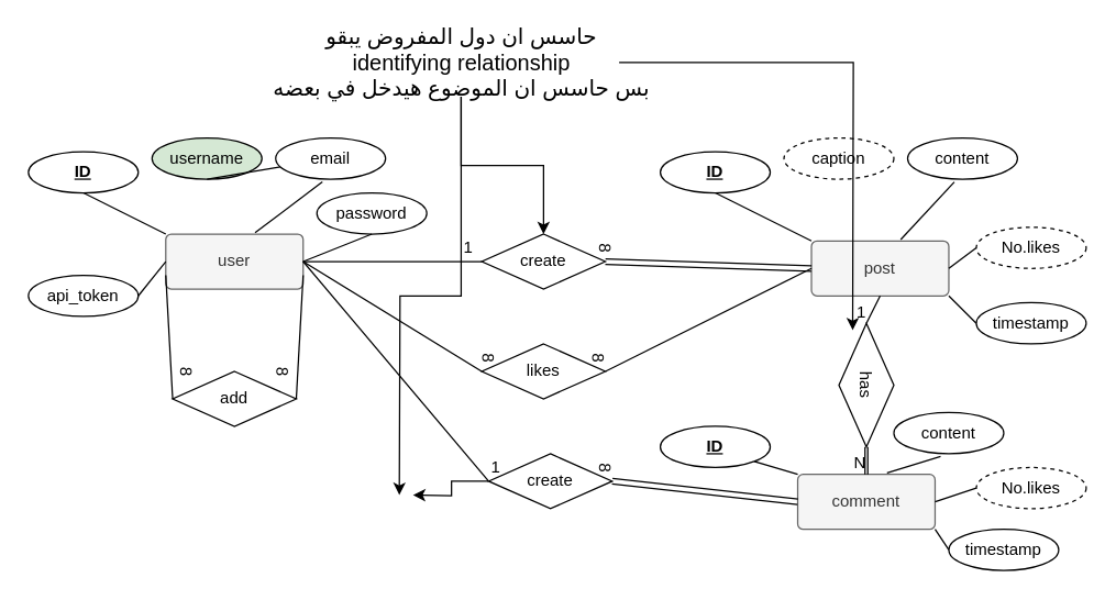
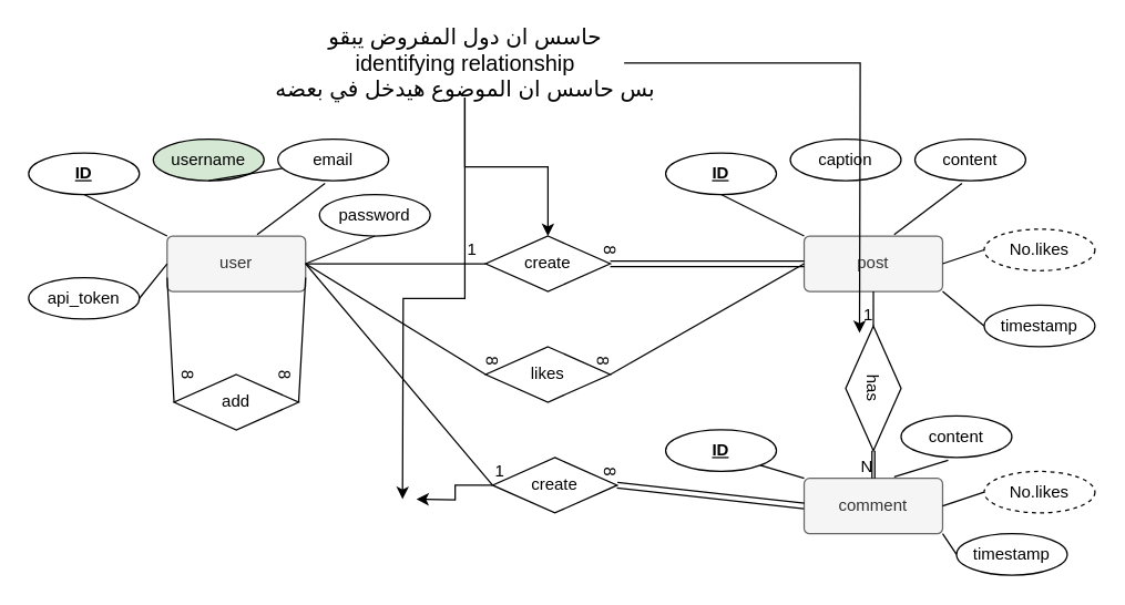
  <mxCell id="0" />
  <mxCell id="1" parent="0" />
  <mxCell id="2" value="user" style="rounded=1;arcSize=10;whiteSpace=wrap;html=1;align=center;fillColor=#f5f5f5;fontColor=#333333;strokeColor=#666666;" parent="1" vertex="1"><mxGeometry x="120" y="170" width="100" height="40" as="geometry" /></mxCell>
  <mxCell id="3" value="&lt;u&gt;&lt;b&gt;ID&lt;/b&gt;&lt;/u&gt;" style="ellipse;whiteSpace=wrap;html=1;align=center;" parent="1" vertex="1"><mxGeometry x="20" y="110" width="80" height="30" as="geometry" /></mxCell>
  <mxCell id="4" value="password" style="ellipse;whiteSpace=wrap;html=1;align=center;" parent="1" vertex="1"><mxGeometry x="230" y="140" width="80" height="30" as="geometry" /></mxCell>
  <mxCell id="5" value="email" style="ellipse;whiteSpace=wrap;html=1;align=center;" parent="1" vertex="1"><mxGeometry x="200" y="100" width="80" height="30" as="geometry" /></mxCell>
  <mxCell id="6" value="username" style="ellipse;whiteSpace=wrap;html=1;align=center;fillColor=#d5e8d4;" parent="1" vertex="1"><mxGeometry x="110" y="100" width="80" height="30" as="geometry" /></mxCell>
  <mxCell id="7" value="" style="endArrow=none;html=1;rounded=0;exitX=0.5;exitY=1;exitDx=0;exitDy=0;entryX=0;entryY=0;entryDx=0;entryDy=0;" parent="1" source="3" target="2" edge="1"><mxGeometry relative="1" as="geometry"><mxPoint x="190" y="210" as="sourcePoint" /><mxPoint x="350" y="210" as="targetPoint" /></mxGeometry></mxCell>
  <mxCell id="8" value="" style="endArrow=none;html=1;rounded=0;exitX=0.5;exitY=1;exitDx=0;exitDy=0;" parent="1" source="6" target="5" edge="1"><mxGeometry relative="1" as="geometry"><mxPoint x="170" y="240" as="sourcePoint" /><mxPoint x="330" y="240" as="targetPoint" /></mxGeometry></mxCell>
  <mxCell id="9" value="" style="endArrow=none;html=1;rounded=0;entryX=0.425;entryY=1.067;entryDx=0;entryDy=0;entryPerimeter=0;exitX=0.65;exitY=-0.025;exitDx=0;exitDy=0;exitPerimeter=0;" parent="1" source="2" target="5" edge="1"><mxGeometry relative="1" as="geometry"><mxPoint x="170" y="110" as="sourcePoint" /><mxPoint x="350" y="210" as="targetPoint" /></mxGeometry></mxCell>
  <mxCell id="10" value="" style="endArrow=none;html=1;rounded=0;exitX=1;exitY=0.5;exitDx=0;exitDy=0;entryX=0.5;entryY=1;entryDx=0;entryDy=0;" parent="1" source="2" target="4" edge="1"><mxGeometry relative="1" as="geometry"><mxPoint x="190" y="210" as="sourcePoint" /><mxPoint x="350" y="210" as="targetPoint" /></mxGeometry></mxCell>
  <mxCell id="11" value="api_token" style="ellipse;whiteSpace=wrap;html=1;align=center;" parent="1" vertex="1"><mxGeometry x="20" y="200" width="80" height="30" as="geometry" /></mxCell>
  <mxCell id="12" value="" style="endArrow=none;html=1;rounded=0;exitX=1;exitY=0.5;exitDx=0;exitDy=0;entryX=0;entryY=0.5;entryDx=0;entryDy=0;" parent="1" source="11" target="2" edge="1"><mxGeometry relative="1" as="geometry"><mxPoint x="190" y="190" as="sourcePoint" /><mxPoint x="350" y="190" as="targetPoint" /></mxGeometry></mxCell>
- <mxCell id="13" value="post" style="rounded=1;arcSize=10;whiteSpace=wrap;html=1;align=center;fillColor=#f5f5f5;fontColor=#333333;strokeColor=#666666;" parent="1" vertex="1"><mxGeometry x="590" y="175" width="100" height="40" as="geometry" /></mxCell>
+ <mxCell id="13" value="post" style="rounded=1;arcSize=10;whiteSpace=wrap;html=1;align=center;fillColor=#f5f5f5;fontColor=#333333;strokeColor=#666666;" parent="1" vertex="1"><mxGeometry x="580" y="170" width="100" height="40" as="geometry" /></mxCell>
  <mxCell id="14" value="&lt;u&gt;&lt;b&gt;ID&lt;/b&gt;&lt;/u&gt;" style="ellipse;whiteSpace=wrap;html=1;align=center;" parent="1" vertex="1"><mxGeometry x="480" y="110" width="80" height="30" as="geometry" /></mxCell>
  <mxCell id="15" value="content" style="ellipse;whiteSpace=wrap;html=1;align=center;" parent="1" vertex="1"><mxGeometry x="660" y="100" width="80" height="30" as="geometry" /></mxCell>
- <mxCell id="16" value="caption" style="ellipse;whiteSpace=wrap;html=1;align=center;dashed=1;" parent="1" vertex="1"><mxGeometry x="570" y="100" width="80" height="30" as="geometry" /></mxCell>
+ <mxCell id="16" value="caption" style="ellipse;whiteSpace=wrap;html=1;align=center;" parent="1" vertex="1"><mxGeometry x="570" y="100" width="80" height="30" as="geometry" /></mxCell>
  <mxCell id="17" value="" style="endArrow=none;html=1;rounded=0;exitX=0.5;exitY=1;exitDx=0;exitDy=0;entryX=0;entryY=0;entryDx=0;entryDy=0;" parent="1" source="14" target="13" edge="1"><mxGeometry relative="1" as="geometry"><mxPoint x="650" y="210" as="sourcePoint" /><mxPoint x="810" y="210" as="targetPoint" /></mxGeometry></mxCell>
  <mxCell id="18" value="" style="endArrow=none;html=1;rounded=0;entryX=0.425;entryY=1.067;entryDx=0;entryDy=0;entryPerimeter=0;exitX=0.65;exitY=-0.025;exitDx=0;exitDy=0;exitPerimeter=0;" parent="1" source="13" target="15" edge="1"><mxGeometry relative="1" as="geometry"><mxPoint x="630" y="110" as="sourcePoint" /><mxPoint x="810" y="210" as="targetPoint" /></mxGeometry></mxCell>
  <mxCell id="19" value="create" style="shape=rhombus;perimeter=rhombusPerimeter;whiteSpace=wrap;html=1;align=center;" parent="1" vertex="1"><mxGeometry x="350" y="170" width="90" height="40" as="geometry" /></mxCell>
  <mxCell id="20" value="" style="endArrow=none;html=1;rounded=0;exitX=1;exitY=0.5;exitDx=0;exitDy=0;entryX=0;entryY=0.5;entryDx=0;entryDy=0;" parent="1" source="2" target="19" edge="1"><mxGeometry relative="1" as="geometry"><mxPoint x="290" y="190" as="sourcePoint" /><mxPoint x="450" y="190" as="targetPoint" /></mxGeometry></mxCell>
  <mxCell id="21" value="1" style="text;html=1;align=center;verticalAlign=middle;resizable=0;points=[];autosize=1;strokeColor=none;fillColor=none;" parent="1" vertex="1"><mxGeometry x="330" y="170" width="20" height="20" as="geometry" /></mxCell>
  <mxCell id="22" value="8" style="text;html=1;align=center;verticalAlign=middle;resizable=0;points=[];autosize=1;strokeColor=none;fillColor=none;rotation=91;" parent="1" vertex="1"><mxGeometry x="430" y="170" width="20" height="20" as="geometry" /></mxCell>
  <mxCell id="23" value="add" style="shape=rhombus;perimeter=rhombusPerimeter;whiteSpace=wrap;html=1;align=center;" parent="1" vertex="1"><mxGeometry x="125" y="270" width="90" height="40" as="geometry" /></mxCell>
  <mxCell id="24" value="8" style="text;html=1;align=center;verticalAlign=middle;resizable=0;points=[];autosize=1;strokeColor=none;fillColor=none;rotation=91;" parent="1" vertex="1"><mxGeometry x="195" y="260" width="20" height="20" as="geometry" /></mxCell>
  <mxCell id="25" value="8" style="text;html=1;align=center;verticalAlign=middle;resizable=0;points=[];autosize=1;strokeColor=none;fillColor=none;rotation=91;" parent="1" vertex="1"><mxGeometry x="125" y="260" width="20" height="20" as="geometry" /></mxCell>
  <mxCell id="26" value="" style="endArrow=none;html=1;rounded=0;exitX=0;exitY=0.5;exitDx=0;exitDy=0;entryX=0;entryY=0.75;entryDx=0;entryDy=0;" parent="1" source="23" target="2" edge="1"><mxGeometry relative="1" as="geometry"><mxPoint x="290" y="190" as="sourcePoint" /><mxPoint x="150" y="260" as="targetPoint" /></mxGeometry></mxCell>
  <mxCell id="27" value="" style="endArrow=none;html=1;rounded=0;entryX=1;entryY=0.75;entryDx=0;entryDy=0;exitX=1;exitY=0.5;exitDx=0;exitDy=0;" parent="1" source="23" target="2" edge="1"><mxGeometry relative="1" as="geometry"><mxPoint x="260" y="320" as="sourcePoint" /><mxPoint x="450" y="190" as="targetPoint" /></mxGeometry></mxCell>
  <mxCell id="28" style="edgeStyle=orthogonalEdgeStyle;rounded=0;orthogonalLoop=1;jettySize=auto;html=1;" parent="1" source="31" target="19" edge="1"><mxGeometry relative="1" as="geometry" /></mxCell>
  <mxCell id="29" style="edgeStyle=orthogonalEdgeStyle;rounded=0;orthogonalLoop=1;jettySize=auto;html=1;" edge="1" parent="1" source="31"><mxGeometry relative="1" as="geometry"><mxPoint x="620" y="240" as="targetPoint" /></mxGeometry></mxCell>
  <mxCell id="30" style="edgeStyle=orthogonalEdgeStyle;rounded=0;orthogonalLoop=1;jettySize=auto;html=1;" edge="1" parent="1" source="31"><mxGeometry relative="1" as="geometry"><mxPoint x="290" y="360" as="targetPoint" /></mxGeometry></mxCell>
  <mxCell id="31" value="&lt;div style=&quot;font-size: 16px&quot;&gt;&lt;font style=&quot;font-size: 16px&quot;&gt;حاسس ان دول المفروض يبقو&lt;br&gt;&lt;/font&gt;&lt;/div&gt;&lt;div style=&quot;font-size: 16px&quot;&gt;&lt;font style=&quot;font-size: 16px&quot;&gt;identifying relationship&lt;/font&gt;&lt;/div&gt;&lt;div style=&quot;font-size: 16px&quot;&gt;بس حاسس ان الموضوع هيدخل في بعضه&lt;br&gt;&lt;/div&gt;" style="text;html=1;align=center;verticalAlign=middle;resizable=0;points=[];autosize=1;strokeColor=none;fillColor=none;" parent="1" vertex="1"><mxGeometry x="220" y="20" width="230" height="50" as="geometry" /></mxCell>
  <mxCell id="32" style="edgeStyle=orthogonalEdgeStyle;rounded=0;orthogonalLoop=1;jettySize=auto;html=1;" edge="1" parent="1" source="33"><mxGeometry relative="1" as="geometry"><mxPoint x="300" y="360" as="targetPoint" /></mxGeometry></mxCell>
  <mxCell id="33" value="create" style="shape=rhombus;perimeter=rhombusPerimeter;whiteSpace=wrap;html=1;align=center;" parent="1" vertex="1"><mxGeometry x="355" y="330" width="90" height="40" as="geometry" /></mxCell>
  <mxCell id="34" value="8" style="text;html=1;align=center;verticalAlign=middle;resizable=0;points=[];autosize=1;strokeColor=none;fillColor=none;rotation=91;" parent="1" vertex="1"><mxGeometry x="430" y="330" width="20" height="20" as="geometry" /></mxCell>
  <mxCell id="35" value="1" style="text;html=1;align=center;verticalAlign=middle;resizable=0;points=[];autosize=1;strokeColor=none;fillColor=none;rotation=0;" parent="1" vertex="1"><mxGeometry x="350" y="330" width="20" height="20" as="geometry" /></mxCell>
  <mxCell id="36" value="likes" style="shape=rhombus;perimeter=rhombusPerimeter;whiteSpace=wrap;html=1;align=center;" parent="1" vertex="1"><mxGeometry x="350" y="250" width="90" height="40" as="geometry" /></mxCell>
  <mxCell id="37" value="8" style="text;html=1;align=center;verticalAlign=middle;resizable=0;points=[];autosize=1;strokeColor=none;fillColor=none;rotation=91;" parent="1" vertex="1"><mxGeometry x="425" y="250" width="20" height="20" as="geometry" /></mxCell>
  <mxCell id="38" value="8" style="text;html=1;align=center;verticalAlign=middle;resizable=0;points=[];autosize=1;strokeColor=none;fillColor=none;rotation=91;" parent="1" vertex="1"><mxGeometry x="345" y="250" width="20" height="20" as="geometry" /></mxCell>
  <mxCell id="39" value="" style="endArrow=none;html=1;rounded=0;fontSize=16;exitX=1;exitY=0.5;exitDx=0;exitDy=0;entryX=0;entryY=0.5;entryDx=0;entryDy=0;" parent="1" source="2" target="36" edge="1"><mxGeometry relative="1" as="geometry"><mxPoint x="290" y="190" as="sourcePoint" /><mxPoint x="270" y="300" as="targetPoint" /></mxGeometry></mxCell>
  <mxCell id="40" value="" style="endArrow=none;html=1;rounded=0;fontSize=16;exitX=1;exitY=0.5;exitDx=0;exitDy=0;entryX=0;entryY=0.5;entryDx=0;entryDy=0;" parent="1" source="2" target="33" edge="1"><mxGeometry relative="1" as="geometry"><mxPoint x="290" y="190" as="sourcePoint" /><mxPoint x="450" y="190" as="targetPoint" /></mxGeometry></mxCell>
  <mxCell id="41" value="" style="endArrow=none;html=1;rounded=0;fontSize=16;exitX=1;exitY=0.5;exitDx=0;exitDy=0;entryX=0;entryY=0.5;entryDx=0;entryDy=0;" parent="1" source="36" target="13" edge="1"><mxGeometry relative="1" as="geometry"><mxPoint x="290" y="190" as="sourcePoint" /><mxPoint x="450" y="190" as="targetPoint" /></mxGeometry></mxCell>
  <mxCell id="42" value="No.likes" style="ellipse;whiteSpace=wrap;html=1;align=center;dashed=1;fontSize=12;" parent="1" vertex="1"><mxGeometry x="710" y="165" width="80" height="30" as="geometry" /></mxCell>
  <mxCell id="43" value="" style="endArrow=none;html=1;rounded=0;fontSize=12;exitX=0;exitY=0.5;exitDx=0;exitDy=0;entryX=1;entryY=0.5;entryDx=0;entryDy=0;" parent="1" source="42" target="13" edge="1"><mxGeometry relative="1" as="geometry"><mxPoint x="600" y="330" as="sourcePoint" /><mxPoint x="760" y="330" as="targetPoint" /></mxGeometry></mxCell>
  <mxCell id="44" value="timestamp" style="ellipse;whiteSpace=wrap;html=1;align=center;" parent="1" vertex="1"><mxGeometry x="710" y="220" width="80" height="30" as="geometry" /></mxCell>
  <mxCell id="45" value="" style="endArrow=none;html=1;rounded=0;fontSize=12;exitX=1;exitY=1;exitDx=0;exitDy=0;entryX=0;entryY=0.5;entryDx=0;entryDy=0;" parent="1" source="13" target="44" edge="1"><mxGeometry relative="1" as="geometry"><mxPoint x="330" y="250" as="sourcePoint" /><mxPoint x="490" y="250" as="targetPoint" /></mxGeometry></mxCell>
  <mxCell id="46" value="comment" style="rounded=1;arcSize=10;whiteSpace=wrap;html=1;align=center;fillColor=#f5f5f5;fontColor=#333333;strokeColor=#666666;" parent="1" vertex="1"><mxGeometry x="580" y="345" width="100" height="40" as="geometry" /></mxCell>
  <mxCell id="47" value="&lt;u&gt;&lt;b&gt;ID&lt;/b&gt;&lt;/u&gt;" style="ellipse;whiteSpace=wrap;html=1;align=center;" parent="1" vertex="1"><mxGeometry x="480" y="310" width="80" height="30" as="geometry" /></mxCell>
  <mxCell id="48" value="content" style="ellipse;whiteSpace=wrap;html=1;align=center;" parent="1" vertex="1"><mxGeometry x="650" y="300" width="80" height="30" as="geometry" /></mxCell>
  <mxCell id="49" value="" style="endArrow=none;html=1;rounded=0;exitX=1;exitY=1;exitDx=0;exitDy=0;entryX=0;entryY=0;entryDx=0;entryDy=0;" parent="1" source="47" target="46" edge="1"><mxGeometry relative="1" as="geometry"><mxPoint x="650" y="385" as="sourcePoint" /><mxPoint x="810" y="385" as="targetPoint" /></mxGeometry></mxCell>
  <mxCell id="50" value="" style="endArrow=none;html=1;rounded=0;entryX=0.425;entryY=1.067;entryDx=0;entryDy=0;entryPerimeter=0;exitX=0.65;exitY=-0.025;exitDx=0;exitDy=0;exitPerimeter=0;" parent="1" source="46" target="48" edge="1"><mxGeometry relative="1" as="geometry"><mxPoint x="630" y="285" as="sourcePoint" /><mxPoint x="810" y="385" as="targetPoint" /></mxGeometry></mxCell>
  <mxCell id="51" value="No.likes" style="ellipse;whiteSpace=wrap;html=1;align=center;dashed=1;fontSize=12;" parent="1" vertex="1"><mxGeometry x="710" y="340" width="80" height="30" as="geometry" /></mxCell>
  <mxCell id="52" value="" style="endArrow=none;html=1;rounded=0;fontSize=12;exitX=0;exitY=0.5;exitDx=0;exitDy=0;entryX=1;entryY=0.5;entryDx=0;entryDy=0;" parent="1" source="51" target="46" edge="1"><mxGeometry relative="1" as="geometry"><mxPoint x="600" y="505" as="sourcePoint" /><mxPoint x="760" y="505" as="targetPoint" /></mxGeometry></mxCell>
  <mxCell id="53" value="timestamp" style="ellipse;whiteSpace=wrap;html=1;align=center;" parent="1" vertex="1"><mxGeometry x="690" y="385" width="80" height="30" as="geometry" /></mxCell>
  <mxCell id="54" value="" style="endArrow=none;html=1;rounded=0;fontSize=12;exitX=1;exitY=1;exitDx=0;exitDy=0;entryX=0;entryY=0.5;entryDx=0;entryDy=0;" parent="1" source="46" target="53" edge="1"><mxGeometry relative="1" as="geometry"><mxPoint x="330" y="425" as="sourcePoint" /><mxPoint x="490" y="425" as="targetPoint" /></mxGeometry></mxCell>
  <mxCell id="55" value="" style="shape=link;html=1;rounded=0;fontSize=12;entryX=0;entryY=0.5;entryDx=0;entryDy=0;exitX=1;exitY=0.5;exitDx=0;exitDy=0;" parent="1" source="33" target="46" edge="1"><mxGeometry relative="1" as="geometry"><mxPoint x="380" y="250" as="sourcePoint" /><mxPoint x="540" y="250" as="targetPoint" /></mxGeometry></mxCell>
  <mxCell id="56" value="&lt;div&gt;has&lt;/div&gt;" style="shape=rhombus;perimeter=rhombusPerimeter;whiteSpace=wrap;html=1;align=center;rotation=90;" parent="1" vertex="1"><mxGeometry x="585" y="260" width="90" height="40" as="geometry" /></mxCell>
  <mxCell id="57" value="" style="endArrow=none;html=1;rounded=0;fontSize=12;exitX=0.5;exitY=1;exitDx=0;exitDy=0;entryX=0;entryY=0.5;entryDx=0;entryDy=0;" parent="1" source="13" target="56" edge="1"><mxGeometry relative="1" as="geometry"><mxPoint x="380" y="250" as="sourcePoint" /><mxPoint x="540" y="250" as="targetPoint" /></mxGeometry></mxCell>
  <mxCell id="58" value="1" style="resizable=0;html=1;align=right;verticalAlign=bottom;fontSize=12;" parent="57" connectable="0" vertex="1"><mxGeometry x="1" relative="1" as="geometry" /></mxCell>
  <mxCell id="59" value="" style="shape=link;html=1;rounded=0;fontSize=12;entryX=0.5;entryY=0;entryDx=0;entryDy=0;exitX=1;exitY=0.5;exitDx=0;exitDy=0;width=2;" parent="1" source="56" target="46" edge="1"><mxGeometry relative="1" as="geometry"><mxPoint x="380" y="250" as="sourcePoint" /><mxPoint x="540" y="250" as="targetPoint" /></mxGeometry></mxCell>
  <mxCell id="60" value="N" style="resizable=0;html=1;align=right;verticalAlign=bottom;fontSize=12;" parent="59" connectable="0" vertex="1"><mxGeometry x="1" relative="1" as="geometry" /></mxCell>
  <mxCell id="61" value="" style="shape=link;html=1;rounded=0;fontSize=12;entryX=0;entryY=0.5;entryDx=0;entryDy=0;exitX=1;exitY=0.5;exitDx=0;exitDy=0;" parent="1" source="19" target="13" edge="1"><mxGeometry relative="1" as="geometry"><mxPoint x="380" y="250" as="sourcePoint" /><mxPoint x="540" y="250" as="targetPoint" /></mxGeometry></mxCell>
